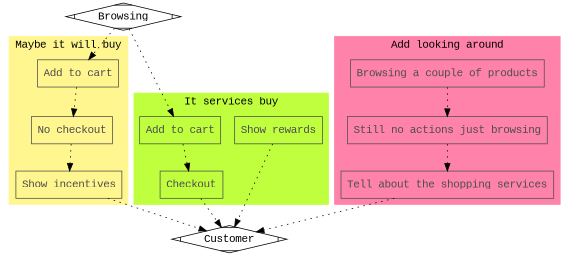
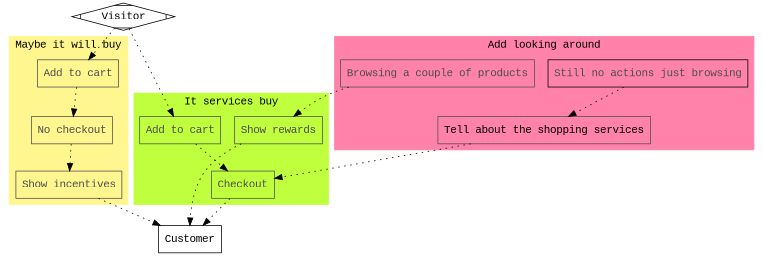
  digraph {
    fontname="Liberation Mono"
    node [color=gray30 fontcolor=gray30 fontname="Liberation Mono" shape=box]
    edge [fontname="Liberation Mono" style=dotted]
    n1 [label="Add to cart"]
    n2 [label=Checkout]
    n3 [label="Show rewards"]
    n4 [label="Add to cart"]
    n5 [label="No checkout"]
    n6 [label="Show incentives"]
    n7 [label="Browsing a couple of products"]
-   n8 [label="Still no actions just browsing"]
-   n9 [label="Tell about the shopping services"]
-   n10 [label=Customer shape=Mdiamond color="" fontcolor=""]
-   n11 [label=Browsing shape=Mdiamond color="" fontcolor=""]
+   n8 [color=black label="Still no actions just browsing"]
+   n9 [fontcolor=black label="Tell about the shopping services"]
+   n10 [label=Customer color="" fontcolor=""]
+   n11 [label=Visitor shape=Mdiamond color="" fontcolor=""]
    subgraph cluster_1 {
      color=olivedrab1
      label="It services buy"
      style=filled
      n1
      n2
      n3
    }
    subgraph cluster_2 {
      color=khaki1
      label="Maybe it will buy"
      labeldistance=3.0
      style=filled
      n4
      n5
      n6
    }
    subgraph cluster_3 {
      color=palevioletred1
      label="Add looking around"
      style=filled
      n7
      n8
      n9
    }
    n1 -> n2
    n2 -> n10
    n3 -> n10
    n4 -> n5
    n5 -> n6
    n6 -> n10
-   n7 -> n8
+   n7 -> n3
    n8 -> n9
-   n9 -> n10
+   n9 -> n2
    n11 -> n1
    n11 -> n4
  }
